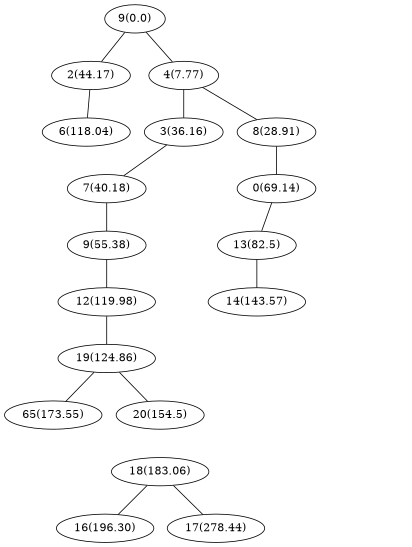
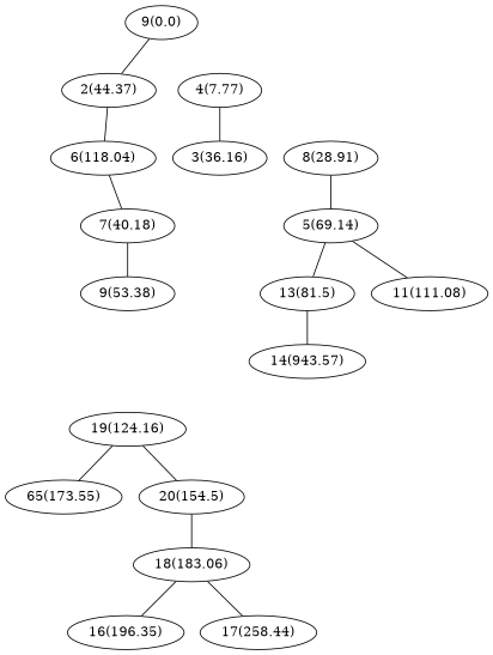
  graph {
    n1 [label="9(0.0)"]
-   n2 [label="2(44.17)"]
+   n2 [label="2(44.37)"]
    n3 [label="4(7.77)"]
    n4 [label="6(118.04)"]
    n5 [label="3(36.16)"]
    n6 [label="8(28.91)"]
    n7 [label="7(40.18)"]
-   n8 [label="0(69.14)"]
-   n9 [label="9(55.38)"]
-   n10 [label="13(82.5)"]
-   n12 [label="14(143.57)"]
-   n13 [label="12(119.98)"]
-   n14 [label="19(124.86)"]
+   n8 [label="5(69.14)"]
+   n9 [label="9(53.38)"]
+   n10 [label="13(81.5)"]
+   n11 [label="11(111.08)"]
+   n12 [label="14(943.57)"]
+   n14 [label="19(124.16)"]
    n15 [label="65(173.55)"]
    n16 [label="20(154.5)"]
    n17 [label="18(183.06)"]
-   n18 [label="16(196.30)"]
-   n19 [label="17(278.44)"]
+   n18 [label="16(196.35)"]
+   n19 [label="17(258.44)"]
    n1 -- n2
-   n1 -- n3
    n2 -- n4
    n3 -- n5
-   n3 -- n6
-   n5 -- n7
+   n4 -- n7
    n6 -- n8
    n7 -- n9
    n8 -- n10
-   n9 -- n13
+   n8 -- n11
    n10 -- n12
-   n13 -- n14
    n14 -- n15
    n14 -- n16
+   n16 -- n17
    n17 -- n18
    n17 -- n19
  }
